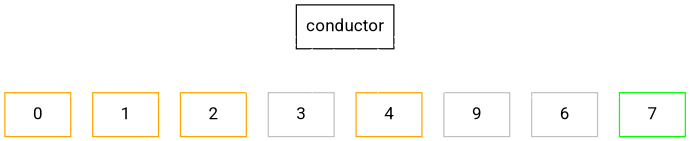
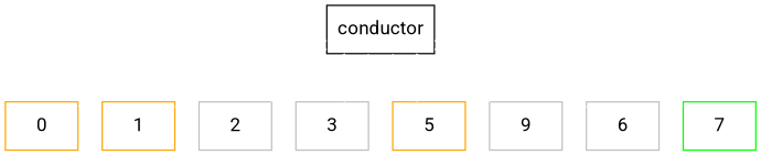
  digraph {
    fontname=Roboto
    node [color=orange fontname=Roboto shape=polygon sides=4]
    edge [color=white dir=none fontname=Roboto]
    0
    1
-   2
+   2 [color=grey]
    3 [color=grey]
-   4
+   4 [label=5]
    n6 [color=grey label=9]
    6 [color=grey]
    7 [color=green]
    conductor [color=""]
    subgraph sub_1 {
      0
      1
      2
      3
      4
      n6
      6
      7
      conductor
    }
    conductor -> 0
    conductor -> 1
    conductor -> 2
    conductor -> 3
    conductor -> 4
    conductor -> n6
    conductor -> 6
    conductor -> 7
  }
